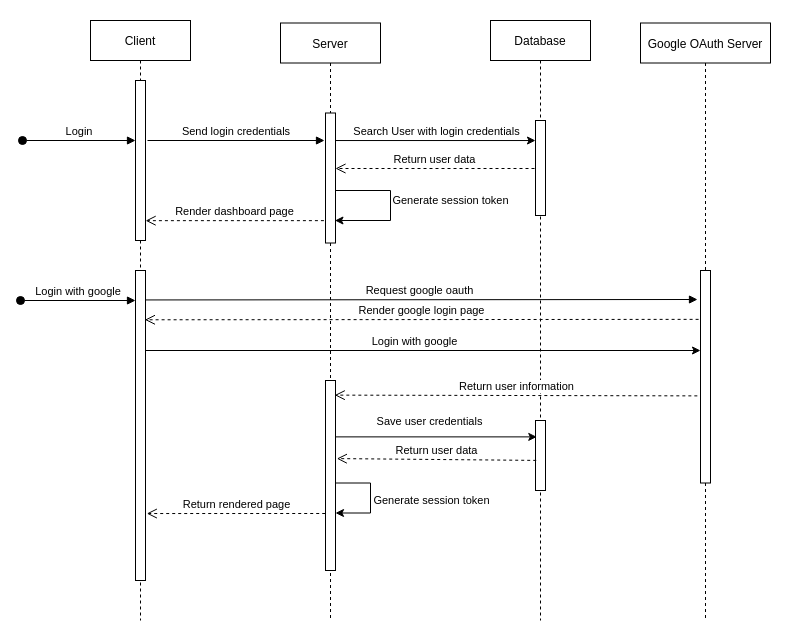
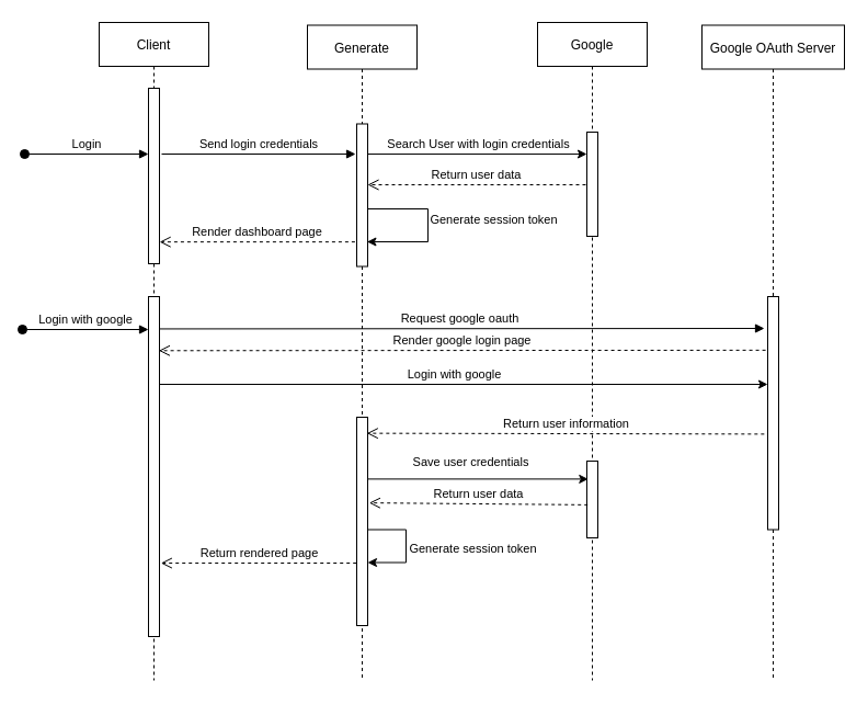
  <mxCell id="0" />
  <mxCell id="1" parent="0" />
  <mxCell id="2" value="Client" style="shape=umlLifeline;perimeter=lifelinePerimeter;container=1;collapsible=0;recursiveResize=0;rounded=0;shadow=0;strokeWidth=1;" parent="1" vertex="1"><mxGeometry x="90" y="20" width="100" height="600" as="geometry" /></mxCell>
  <mxCell id="3" value="" style="points=[];perimeter=orthogonalPerimeter;rounded=0;shadow=0;strokeWidth=1;" parent="2" vertex="1"><mxGeometry x="45" y="60" width="10" height="160" as="geometry" /></mxCell>
  <mxCell id="4" value="Google OAuth Server" style="shape=umlLifeline;perimeter=lifelinePerimeter;container=1;collapsible=0;recursiveResize=0;rounded=0;shadow=0;strokeWidth=1;" parent="1" vertex="1"><mxGeometry x="640" y="22.5" width="130" height="597.5" as="geometry" /></mxCell>
  <mxCell id="5" value="" style="points=[];perimeter=orthogonalPerimeter;rounded=0;shadow=0;strokeWidth=1;" parent="4" vertex="1"><mxGeometry x="60" y="247.5" width="10" height="212.5" as="geometry" /></mxCell>
  <mxCell id="6" value="Send login credentials" style="verticalAlign=bottom;endArrow=block;shadow=0;strokeWidth=1;" parent="1" edge="1"><mxGeometry relative="1" as="geometry"><mxPoint x="147" y="140" as="sourcePoint" /><mxPoint x="324" y="140" as="targetPoint" /><Array as="points" /></mxGeometry></mxCell>
- <mxCell id="7" value="Database" style="shape=umlLifeline;perimeter=lifelinePerimeter;container=1;collapsible=0;recursiveResize=0;rounded=0;shadow=0;strokeWidth=1;" parent="1" vertex="1"><mxGeometry x="490" y="20" width="100" height="600" as="geometry" /></mxCell>
+ <mxCell id="7" value="Google" style="shape=umlLifeline;perimeter=lifelinePerimeter;container=1;collapsible=0;recursiveResize=0;rounded=0;shadow=0;strokeWidth=1;" parent="1" vertex="1"><mxGeometry x="490" y="20" width="100" height="600" as="geometry" /></mxCell>
  <mxCell id="8" value="" style="points=[];perimeter=orthogonalPerimeter;rounded=0;shadow=0;strokeWidth=1;" parent="7" vertex="1"><mxGeometry x="45" y="100" width="10" height="95" as="geometry" /></mxCell>
  <mxCell id="9" value="" style="endArrow=classic;html=1;entryX=-0.001;entryY=0.211;entryDx=0;entryDy=0;entryPerimeter=0;" parent="1" target="8" edge="1" source="11"><mxGeometry width="50" height="50" relative="1" as="geometry"><mxPoint x="336" y="155" as="sourcePoint" /><mxPoint x="530" y="140" as="targetPoint" /><Array as="points" /></mxGeometry></mxCell>
  <mxCell id="10" value="Search User with login credentials&lt;br&gt;" style="edgeLabel;html=1;align=center;verticalAlign=middle;resizable=0;points=[];" parent="9" vertex="1" connectable="0"><mxGeometry x="-0.184" y="2" relative="1" as="geometry"><mxPoint x="22" y="-8" as="offset" /></mxGeometry></mxCell>
- <mxCell id="11" value="Server" style="shape=umlLifeline;perimeter=lifelinePerimeter;container=1;collapsible=0;recursiveResize=0;rounded=0;shadow=0;strokeWidth=1;" parent="1" vertex="1"><mxGeometry x="280" y="22.5" width="100" height="597.5" as="geometry" /></mxCell>
+ <mxCell id="11" value="Generate" style="shape=umlLifeline;perimeter=lifelinePerimeter;container=1;collapsible=0;recursiveResize=0;rounded=0;shadow=0;strokeWidth=1;" parent="1" vertex="1"><mxGeometry x="280" y="22.5" width="100" height="597.5" as="geometry" /></mxCell>
  <mxCell id="12" value="" style="points=[];perimeter=orthogonalPerimeter;rounded=0;shadow=0;strokeWidth=1;" parent="11" vertex="1"><mxGeometry x="45" y="90" width="10" height="130" as="geometry" /></mxCell>
  <mxCell id="13" value="Generate session token" style="endArrow=none;html=1;" parent="11" source="11" edge="1"><mxGeometry x="1" y="-62" width="50" height="50" relative="1" as="geometry"><mxPoint x="80" y="510" as="sourcePoint" /><mxPoint x="90" y="460" as="targetPoint" /><mxPoint x="60" y="-45" as="offset" /></mxGeometry></mxCell>
  <mxCell id="14" value="" style="endArrow=none;html=1;" parent="11" edge="1"><mxGeometry width="50" height="50" relative="1" as="geometry"><mxPoint x="90" y="490" as="sourcePoint" /><mxPoint x="90" y="460" as="targetPoint" /></mxGeometry></mxCell>
  <mxCell id="15" value="" style="endArrow=classic;html=1;" parent="11" target="21" edge="1"><mxGeometry width="50" height="50" relative="1" as="geometry"><mxPoint x="90" y="490" as="sourcePoint" /><mxPoint x="130" y="480" as="targetPoint" /></mxGeometry></mxCell>
  <mxCell id="16" value="" style="endArrow=classic;html=1;entryX=0.946;entryY=0.827;entryDx=0;entryDy=0;entryPerimeter=0;" parent="11" target="12" edge="1"><mxGeometry width="50" height="50" relative="1" as="geometry"><mxPoint x="110" y="197.5" as="sourcePoint" /><mxPoint x="60" y="196.5" as="targetPoint" /></mxGeometry></mxCell>
  <mxCell id="17" value="Login with google" style="verticalAlign=bottom;startArrow=oval;endArrow=block;startSize=8;shadow=0;strokeWidth=1;" parent="1" edge="1"><mxGeometry relative="1" as="geometry"><mxPoint x="20" y="300" as="sourcePoint" /><mxPoint x="135" y="300" as="targetPoint" /></mxGeometry></mxCell>
  <mxCell id="18" value="" style="points=[];perimeter=orthogonalPerimeter;rounded=0;shadow=0;strokeWidth=1;" parent="1" vertex="1"><mxGeometry x="135" y="270" width="10" height="310" as="geometry" /></mxCell>
  <mxCell id="19" value="" style="verticalAlign=bottom;endArrow=block;shadow=0;strokeWidth=1;exitX=1.012;exitY=0.095;exitDx=0;exitDy=0;exitPerimeter=0;" parent="1" source="18" edge="1"><mxGeometry x="-0.102" relative="1" as="geometry"><mxPoint x="170" y="295" as="sourcePoint" /><mxPoint x="697" y="299" as="targetPoint" /><mxPoint as="offset" /></mxGeometry></mxCell>
  <mxCell id="20" value="Request google oauth" style="edgeLabel;html=1;align=center;verticalAlign=middle;resizable=0;points=[];" parent="19" vertex="1" connectable="0"><mxGeometry x="-0.465" y="1" relative="1" as="geometry"><mxPoint x="125" y="-9" as="offset" /></mxGeometry></mxCell>
  <mxCell id="21" value="" style="points=[];perimeter=orthogonalPerimeter;rounded=0;shadow=0;strokeWidth=1;" parent="1" vertex="1"><mxGeometry x="325" y="380" width="10" height="190" as="geometry" /></mxCell>
  <mxCell id="22" value="" style="points=[];perimeter=orthogonalPerimeter;rounded=0;shadow=0;strokeWidth=1;" parent="1" vertex="1"><mxGeometry x="535" y="420" width="10" height="70" as="geometry" /></mxCell>
  <mxCell id="23" value="" style="endArrow=classic;html=1;" parent="1" source="18" edge="1"><mxGeometry width="50" height="50" relative="1" as="geometry"><mxPoint x="150" y="350" as="sourcePoint" /><mxPoint x="700" y="350" as="targetPoint" /></mxGeometry></mxCell>
  <mxCell id="24" value="Login with google" style="edgeLabel;html=1;align=center;verticalAlign=middle;resizable=0;points=[];" parent="23" vertex="1" connectable="0"><mxGeometry x="-0.036" relative="1" as="geometry"><mxPoint y="-10" as="offset" /></mxGeometry></mxCell>
  <mxCell id="25" value="" style="endArrow=classic;html=1;entryX=0.128;entryY=0.234;entryDx=0;entryDy=0;entryPerimeter=0;" parent="1" source="21" target="22" edge="1"><mxGeometry width="50" height="50" relative="1" as="geometry"><mxPoint x="340" y="436" as="sourcePoint" /><mxPoint x="380" y="410" as="targetPoint" /></mxGeometry></mxCell>
  <mxCell id="26" value="Save user credentials" style="edgeLabel;html=1;align=center;verticalAlign=middle;resizable=0;points=[];" parent="25" vertex="1" connectable="0"><mxGeometry x="-0.071" y="1" relative="1" as="geometry"><mxPoint y="-15" as="offset" /></mxGeometry></mxCell>
  <mxCell id="27" value="Generate session token" style="endArrow=none;html=1;" parent="1" edge="1"><mxGeometry x="1" y="-61" width="50" height="50" relative="1" as="geometry"><mxPoint x="335" y="190" as="sourcePoint" /><mxPoint x="390" y="190" as="targetPoint" /><mxPoint x="60" y="-51" as="offset" /><Array as="points" /></mxGeometry></mxCell>
  <mxCell id="28" value="" style="endArrow=none;html=1;" parent="1" edge="1"><mxGeometry width="50" height="50" relative="1" as="geometry"><mxPoint x="390" y="220" as="sourcePoint" /><mxPoint x="390" y="190" as="targetPoint" /></mxGeometry></mxCell>
  <mxCell id="29" value="Render dashboard page" style="html=1;verticalAlign=bottom;endArrow=open;dashed=1;endSize=8;strokeColor=#000000;entryX=1.012;entryY=0.876;entryDx=0;entryDy=0;entryPerimeter=0;exitX=-0.159;exitY=0.828;exitDx=0;exitDy=0;exitPerimeter=0;" parent="1" target="3" edge="1" source="12"><mxGeometry relative="1" as="geometry"><mxPoint x="300" y="220" as="sourcePoint" /><mxPoint x="150" y="222" as="targetPoint" /></mxGeometry></mxCell>
  <mxCell id="30" value="Render google login page" style="html=1;verticalAlign=bottom;endArrow=open;dashed=1;endSize=8;strokeColor=#000000;exitX=-0.19;exitY=0.197;exitDx=0;exitDy=0;exitPerimeter=0;entryX=0.94;entryY=0.159;entryDx=0;entryDy=0;entryPerimeter=0;" parent="1" edge="1" target="18"><mxGeometry relative="1" as="geometry"><mxPoint x="698.1" y="318.862" as="sourcePoint" /><mxPoint x="150" y="319" as="targetPoint" /></mxGeometry></mxCell>
  <mxCell id="31" value="Return user information" style="html=1;verticalAlign=bottom;endArrow=open;dashed=1;endSize=8;strokeColor=#000000;entryX=0.926;entryY=0.077;entryDx=0;entryDy=0;entryPerimeter=0;exitX=-0.316;exitY=0.59;exitDx=0;exitDy=0;exitPerimeter=0;" parent="1" source="5" target="21" edge="1"><mxGeometry relative="1" as="geometry"><mxPoint x="690" y="394" as="sourcePoint" /><mxPoint x="580" y="380" as="targetPoint" /></mxGeometry></mxCell>
  <mxCell id="32" value="Return user data" style="html=1;verticalAlign=bottom;endArrow=open;dashed=1;endSize=8;strokeColor=#000000;exitX=0.071;exitY=0.57;exitDx=0;exitDy=0;exitPerimeter=0;entryX=1.134;entryY=0.411;entryDx=0;entryDy=0;entryPerimeter=0;" parent="1" source="22" target="21" edge="1"><mxGeometry relative="1" as="geometry"><mxPoint x="480" y="460" as="sourcePoint" /><mxPoint x="400" y="460" as="targetPoint" /></mxGeometry></mxCell>
  <mxCell id="33" value="Return rendered page" style="html=1;verticalAlign=bottom;endArrow=open;dashed=1;endSize=8;strokeColor=#000000;entryX=1.131;entryY=0.784;entryDx=0;entryDy=0;entryPerimeter=0;exitX=-0.029;exitY=0.7;exitDx=0;exitDy=0;exitPerimeter=0;" parent="1" source="21" target="18" edge="1"><mxGeometry relative="1" as="geometry"><mxPoint x="320" y="513" as="sourcePoint" /><mxPoint x="150" y="512" as="targetPoint" /></mxGeometry></mxCell>
  <mxCell id="34" value="Return user data" style="html=1;verticalAlign=bottom;endArrow=open;dashed=1;endSize=8;strokeColor=#000000;" edge="1" parent="1"><mxGeometry relative="1" as="geometry"><mxPoint x="534" y="168" as="sourcePoint" /><mxPoint x="335" y="168" as="targetPoint" /><Array as="points" /></mxGeometry></mxCell>
  <mxCell id="35" value="Login" style="verticalAlign=bottom;startArrow=oval;endArrow=block;startSize=8;shadow=0;strokeWidth=1;" parent="1" edge="1"><mxGeometry relative="1" as="geometry"><mxPoint x="22" y="140" as="sourcePoint" /><mxPoint x="135" y="140" as="targetPoint" /></mxGeometry></mxCell>
